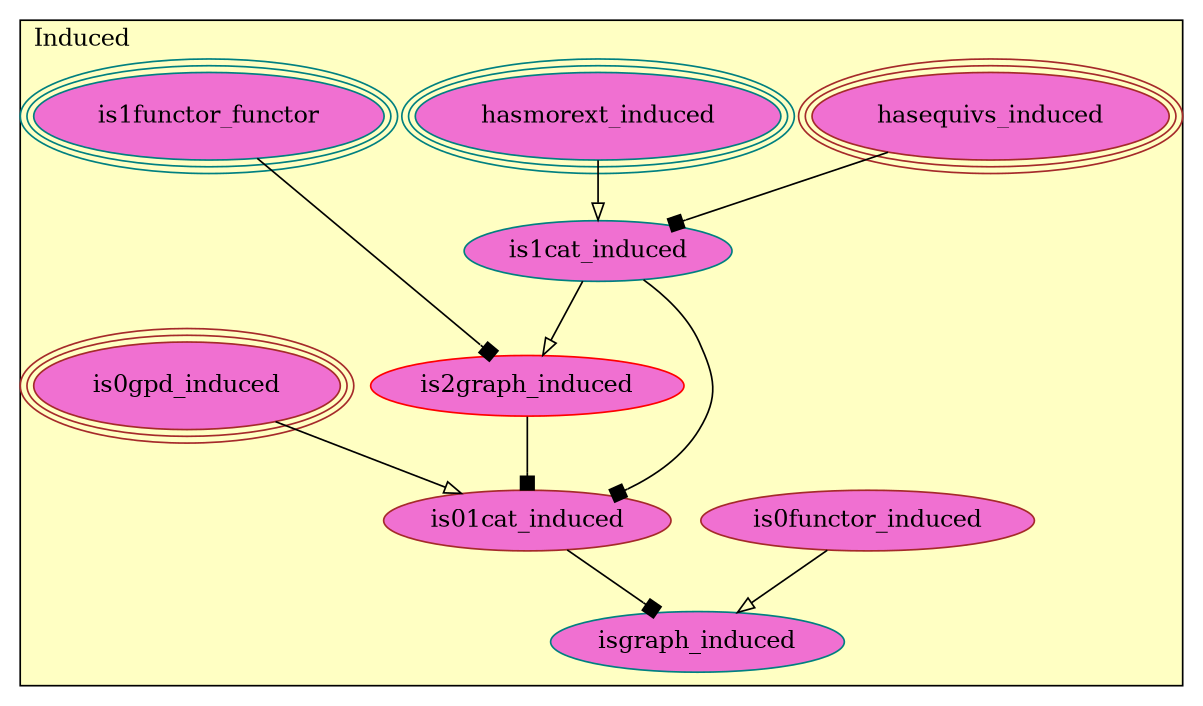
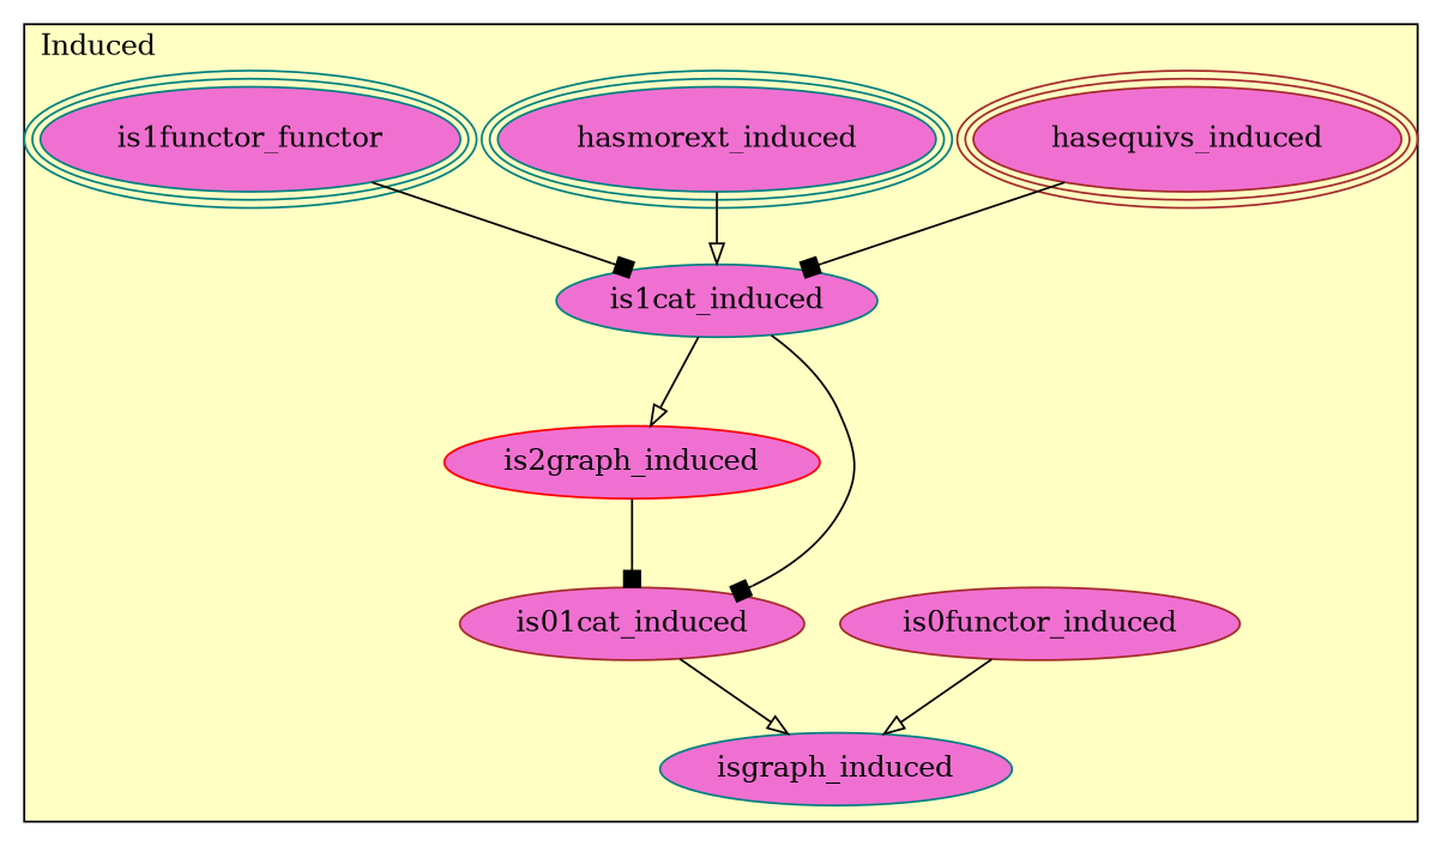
  digraph {
    node [color=brown fillcolor="#F070D1" style=filled]
    edge [arrowhead=onormal]
    n1 [label=hasequivs_induced peripheries=3]
    n2 [color=teal label=hasmorext_induced peripheries=3]
    n3 [color=teal label=is1functor_functor peripheries=3]
    n4 [color=teal label=is1cat_induced]
    n5 [color=red label=is2graph_induced]
    n6 [label=is0functor_induced]
-   n7 [label=is0gpd_induced peripheries=3]
    n8 [label=is01cat_induced]
    n9 [color=teal label=isgraph_induced]
    subgraph cluster_1 {
      fillcolor="#FFFFC3"
      label=Induced
      labeljust=l
      style=filled
      n1
      n2
      n3
      n4
      n5
      n6
-     n7
      n8
      n9
    }
    n1 -> n4 [arrowhead=box]
    n2 -> n4
-   n3 -> n5 [arrowhead=box]
+   n3 -> n4 [arrowhead=box]
    n4 -> n5
    n4 -> n8 [arrowhead=box]
    n5 -> n8 [arrowhead=box]
    n6 -> n9
-   n7 -> n8
-   n8 -> n9 [arrowhead=box]
+   n8 -> n9
  }
